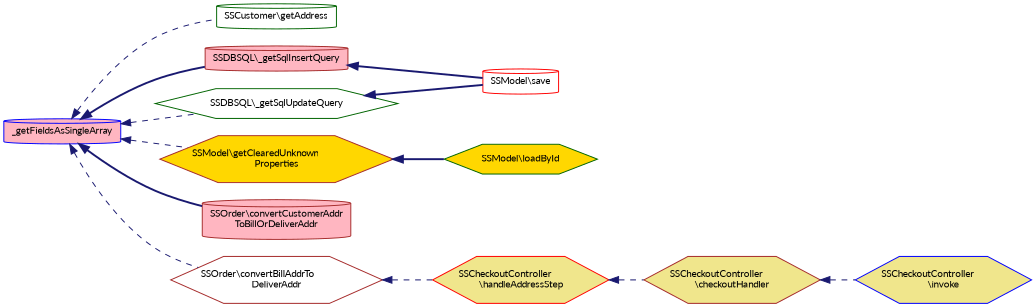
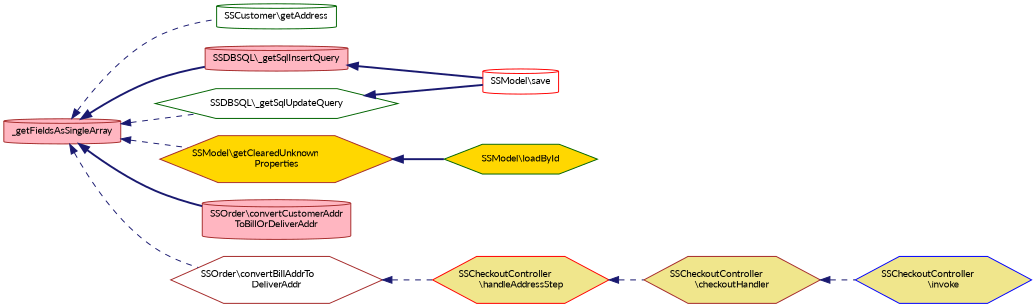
  digraph {
    rankdir=LR
    fontname=Lato
    node [color=brown fillcolor=white fontname=Lato fontsize=10 shape=hexagon style=filled]
    edge [color=midnightblue dir=back fontname=Lato fontsize=10 labelfontname=Helvetica labelfontsize=10 style=dashed]
-   n1 [color=blue fillcolor=lightpink fontcolor=black height=0.2 label=_getFieldsAsSingleArray shape=cylinder width=0.4]
+   n1 [fillcolor=lightpink fontcolor=black height=0.2 label=_getFieldsAsSingleArray shape=cylinder width=0.4]
    n2 [color=darkgreen height=0.2 label="SSCustomer\\getAddress" shape=cylinder width=0.4]
    n3 [fillcolor=lightpink height=0.2 label="SSDBSQL\\_getSqlInsertQuery" shape=cylinder width=0.4]
    n4 [color=darkgreen height=0.2 label="SSDBSQL\\_getSqlUpdateQuery" width=0.4]
    n5 [fillcolor=gold height=0.2 label="SSModel\\getClearedUnknown\lProperties" width=0.4]
    n6 [fillcolor=lightpink height=0.2 label="SSOrder\\convertCustomerAddr\lToBillOrDeliverAddr" shape=cylinder width=0.4]
    n7 [height=0.2 label="SSOrder\\convertBillAddrTo\lDeliverAddr" width=0.4]
    n8 [color=red height=0.2 label="SSModel\\save" shape=cylinder width=0.4]
    n9 [color=darkgreen fillcolor=gold height=0.2 label="SSModel\\loadById" width=0.4]
    n10 [color=red fillcolor=khaki height=0.2 label="SSCheckoutController\l\\handleAddressStep" width=0.4]
    n11 [fillcolor=khaki height=0.2 label="SSCheckoutController\l\\checkoutHandler" width=0.4]
    n12 [color=blue fillcolor=khaki height=0.2 label="SSCheckoutController\l\\invoke" width=0.4]
    n1 -> n2
    n1 -> n3 [style=bold]
    n1 -> n4
    n1 -> n5
    n1 -> n6 [style=bold]
    n1 -> n7
    n3 -> n8 [style=bold]
    n4 -> n8 [style=bold]
    n5 -> n9 [style=bold]
    n7 -> n10
    n10 -> n11
    n11 -> n12
  }
